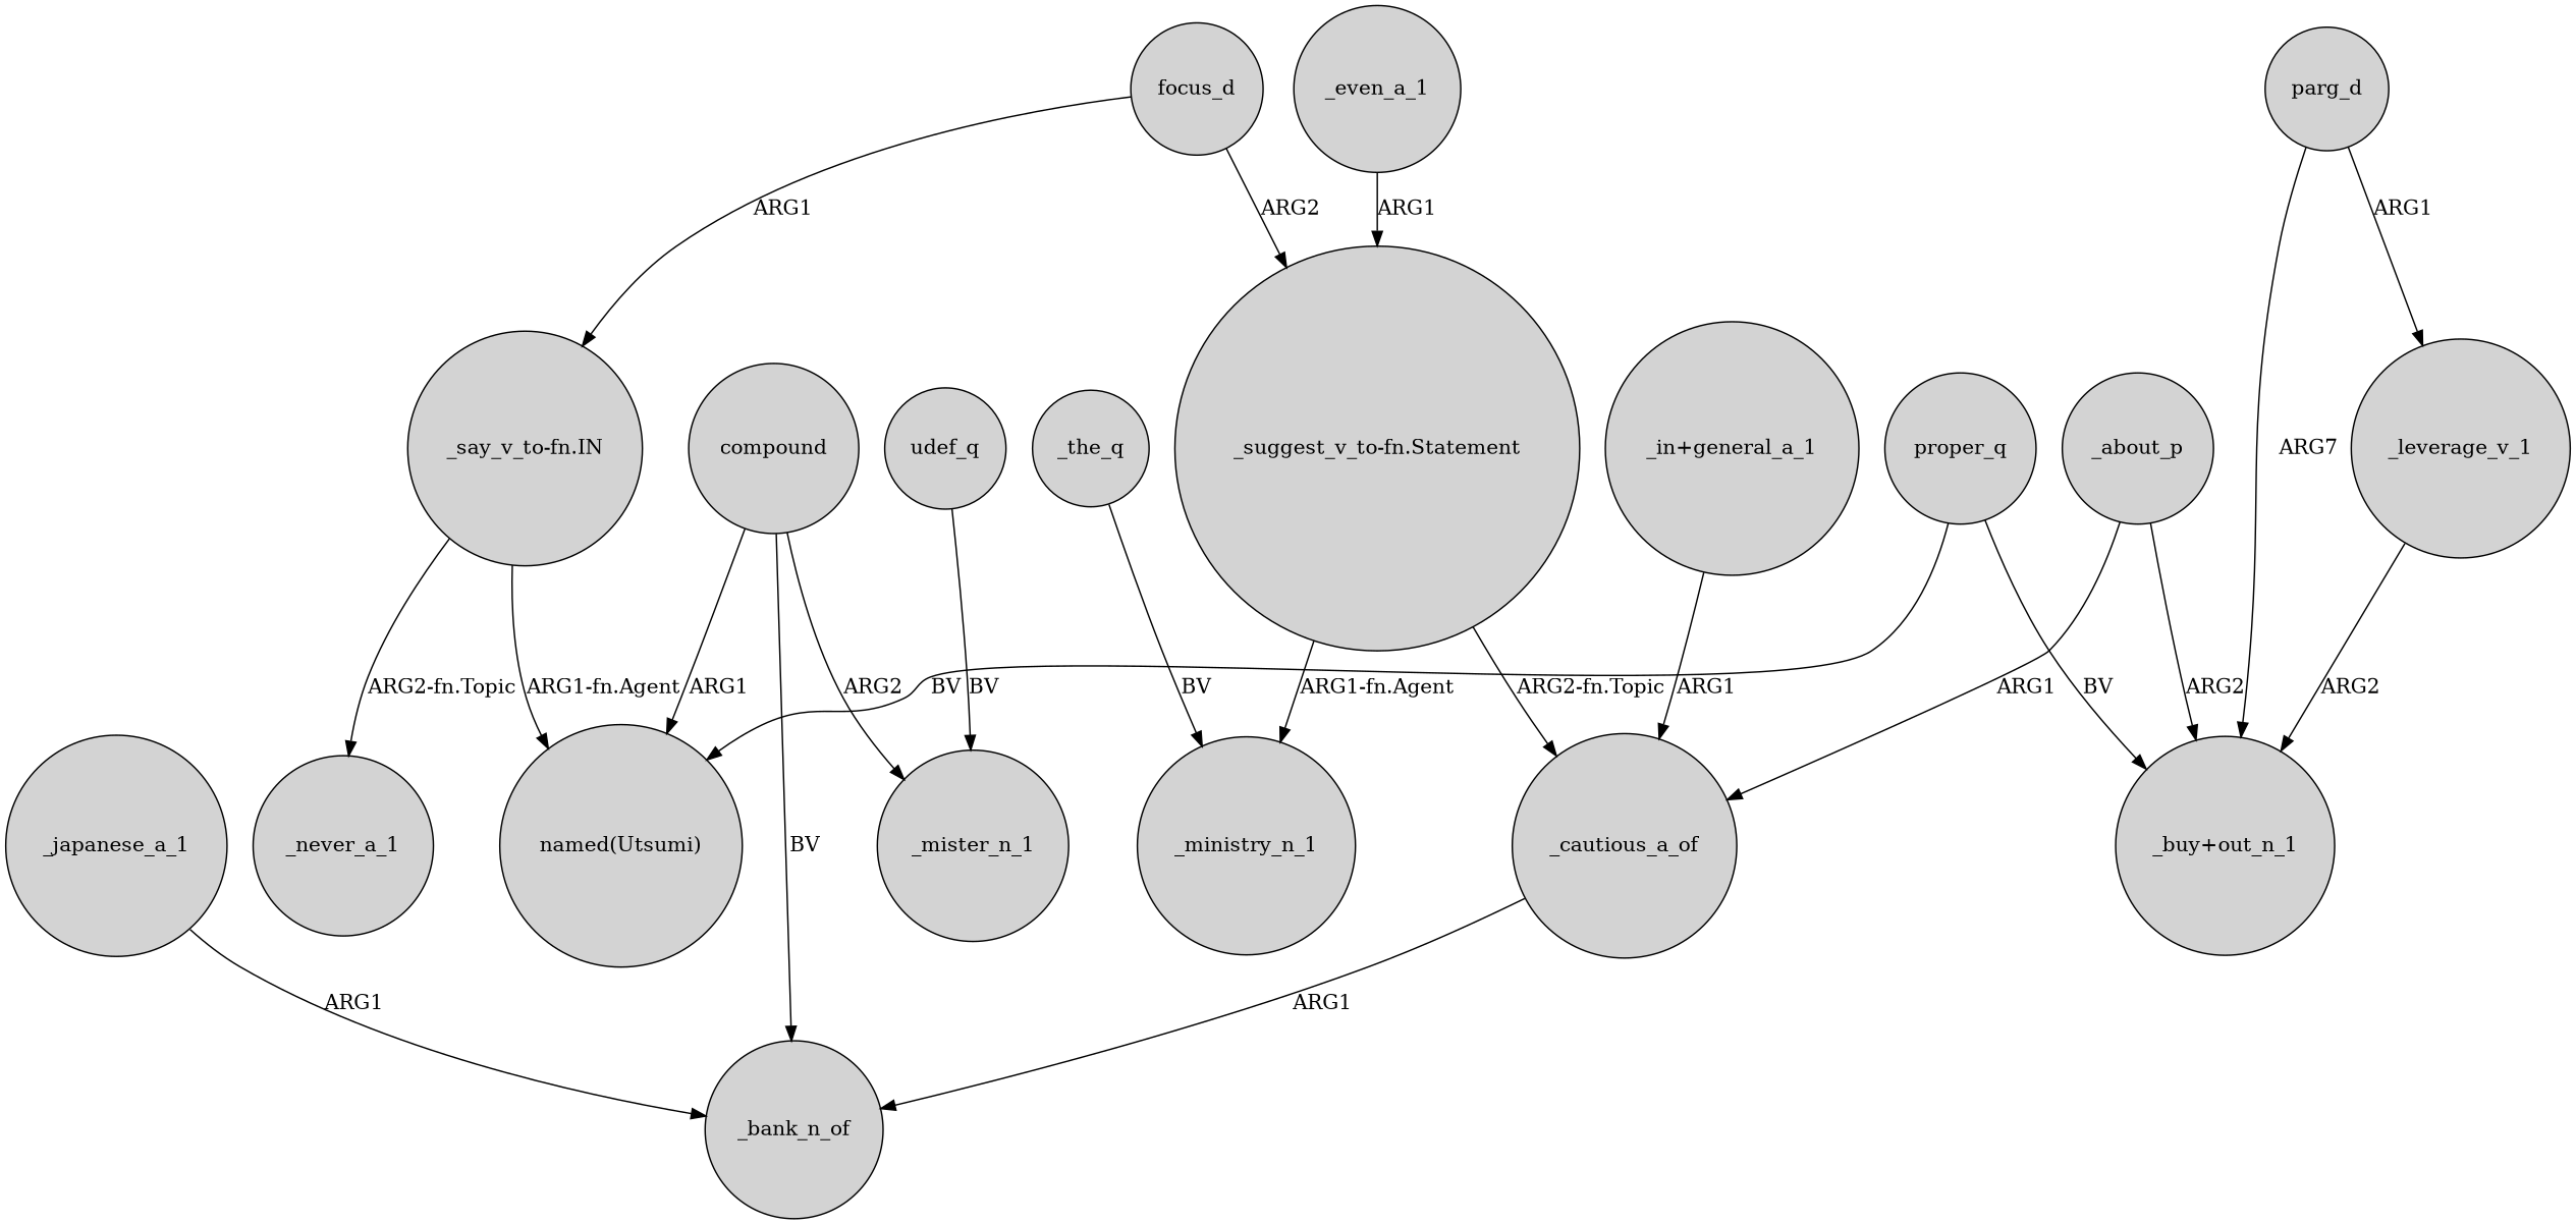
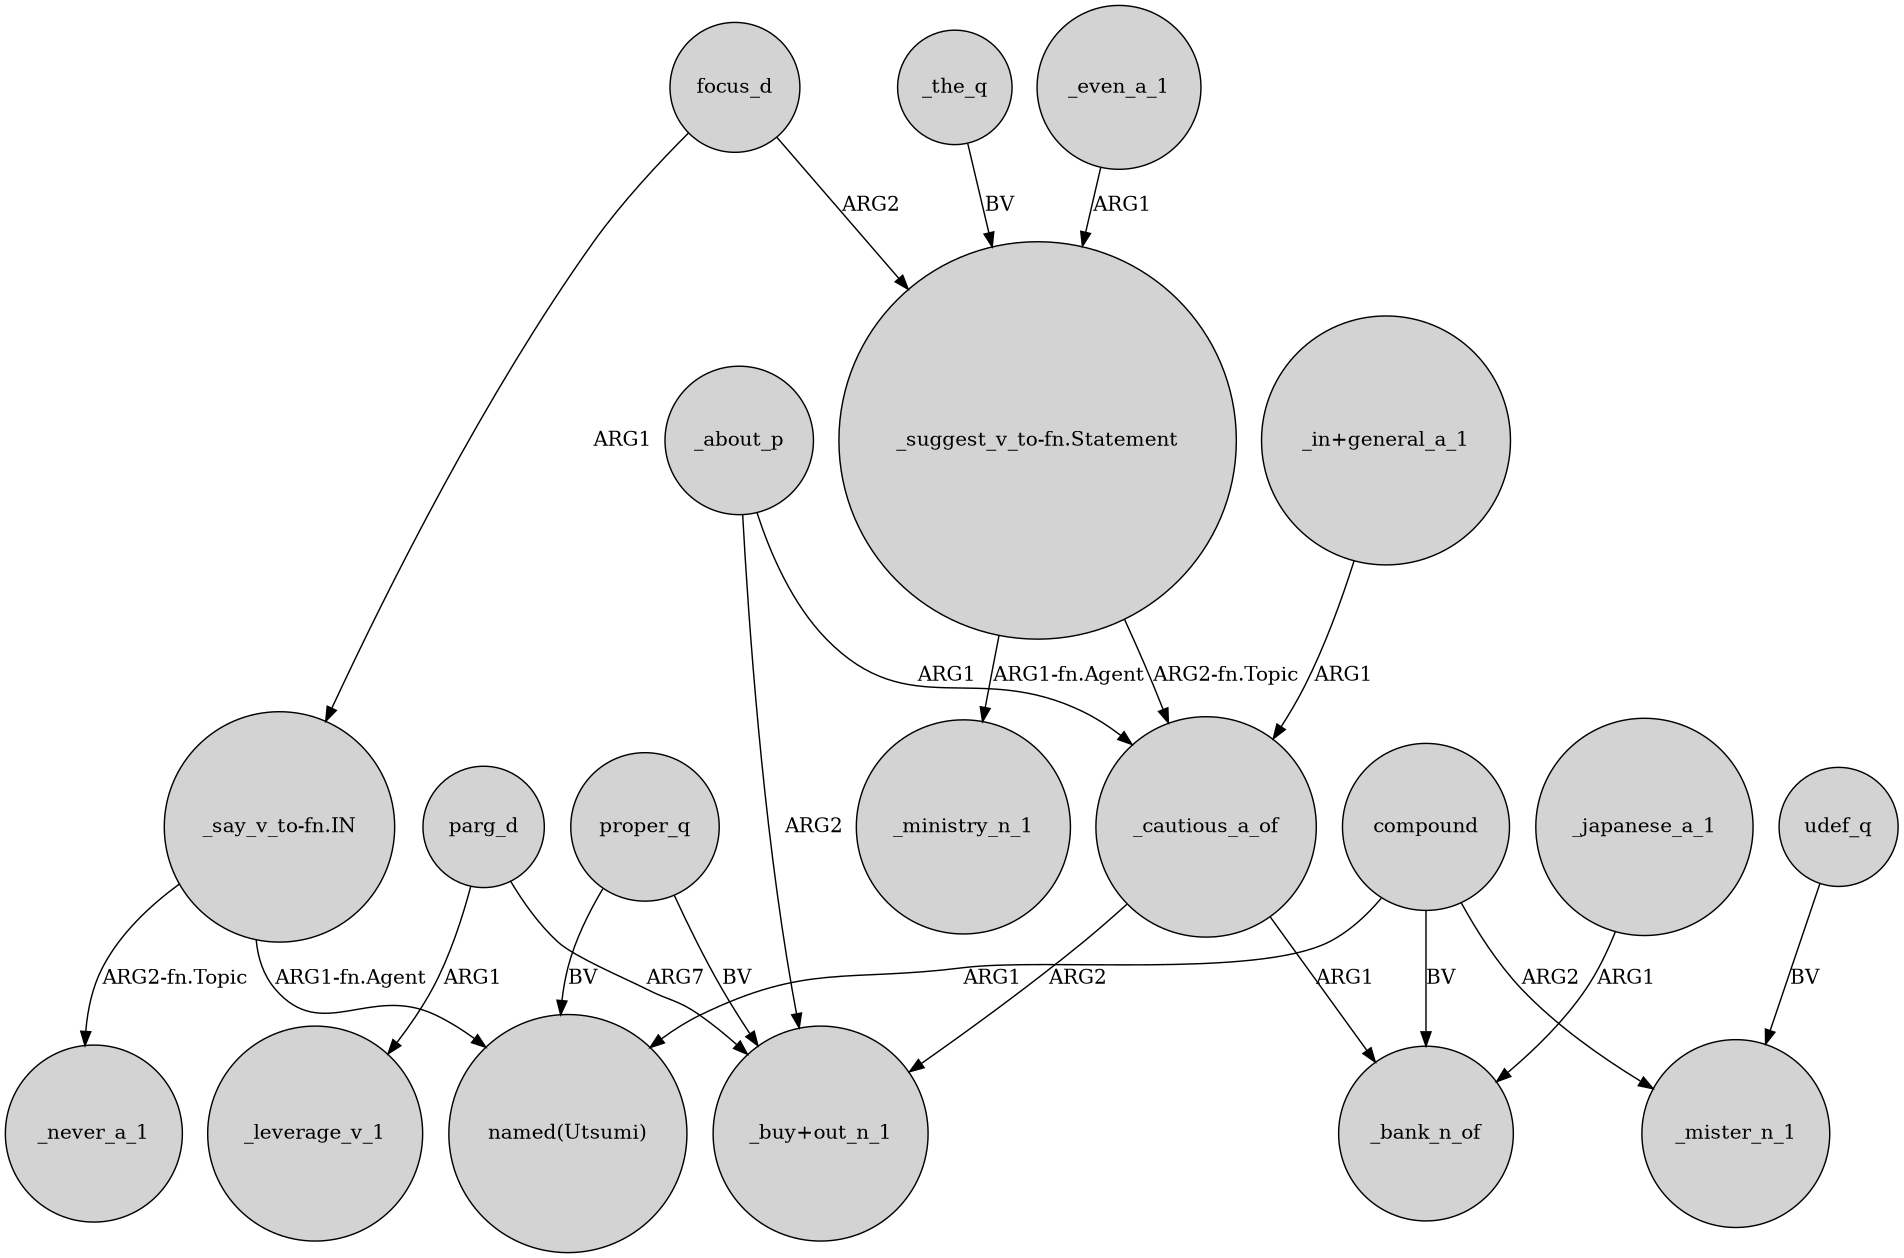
  digraph {
    node [shape=circle style=filled]
    _japanese_a_1
    _bank_n_of
    focus_d
    "_suggest_v_to-fn.Statement"
    "_say_v_to-fn.IN"
    _cautious_a_of
    _ministry_n_1
    _never_a_1
    "named(Utsumi)"
    compound
    _mister_n_1
    _the_q
    udef_q
    parg_d
    "_buy+out_n_1"
    _leverage_v_1
    _even_a_1
    proper_q
    "_in+general_a_1"
    _about_p
    _japanese_a_1 -> _bank_n_of [label=ARG1]
    focus_d -> "_suggest_v_to-fn.Statement" [label=ARG2]
    focus_d -> "_say_v_to-fn.IN" [label=ARG1]
    "_suggest_v_to-fn.Statement" -> _cautious_a_of [label="ARG2-fn.Topic"]
    "_suggest_v_to-fn.Statement" -> _ministry_n_1 [label="ARG1-fn.Agent"]
    "_say_v_to-fn.IN" -> _never_a_1 [label="ARG2-fn.Topic"]
    "_say_v_to-fn.IN" -> "named(Utsumi)" [label="ARG1-fn.Agent"]
    _cautious_a_of -> _bank_n_of [label=ARG1]
    compound -> _bank_n_of [label=BV]
    compound -> "named(Utsumi)" [label=ARG1]
    compound -> _mister_n_1 [label=ARG2]
-   _the_q -> _ministry_n_1 [label=BV]
+   _the_q -> "_suggest_v_to-fn.Statement" [label=BV]
    udef_q -> _mister_n_1 [label=BV]
    parg_d -> "_buy+out_n_1" [label=ARG7]
    parg_d -> _leverage_v_1 [label=ARG1]
-   _leverage_v_1 -> "_buy+out_n_1" [label=ARG2]
+   _cautious_a_of -> "_buy+out_n_1" [label=ARG2]
    _even_a_1 -> "_suggest_v_to-fn.Statement" [label=ARG1]
    proper_q -> "named(Utsumi)" [label=BV]
    proper_q -> "_buy+out_n_1" [label=BV]
    "_in+general_a_1" -> _cautious_a_of [label=ARG1]
    _about_p -> _cautious_a_of [label=ARG1]
    _about_p -> "_buy+out_n_1" [label=ARG2]
  }
